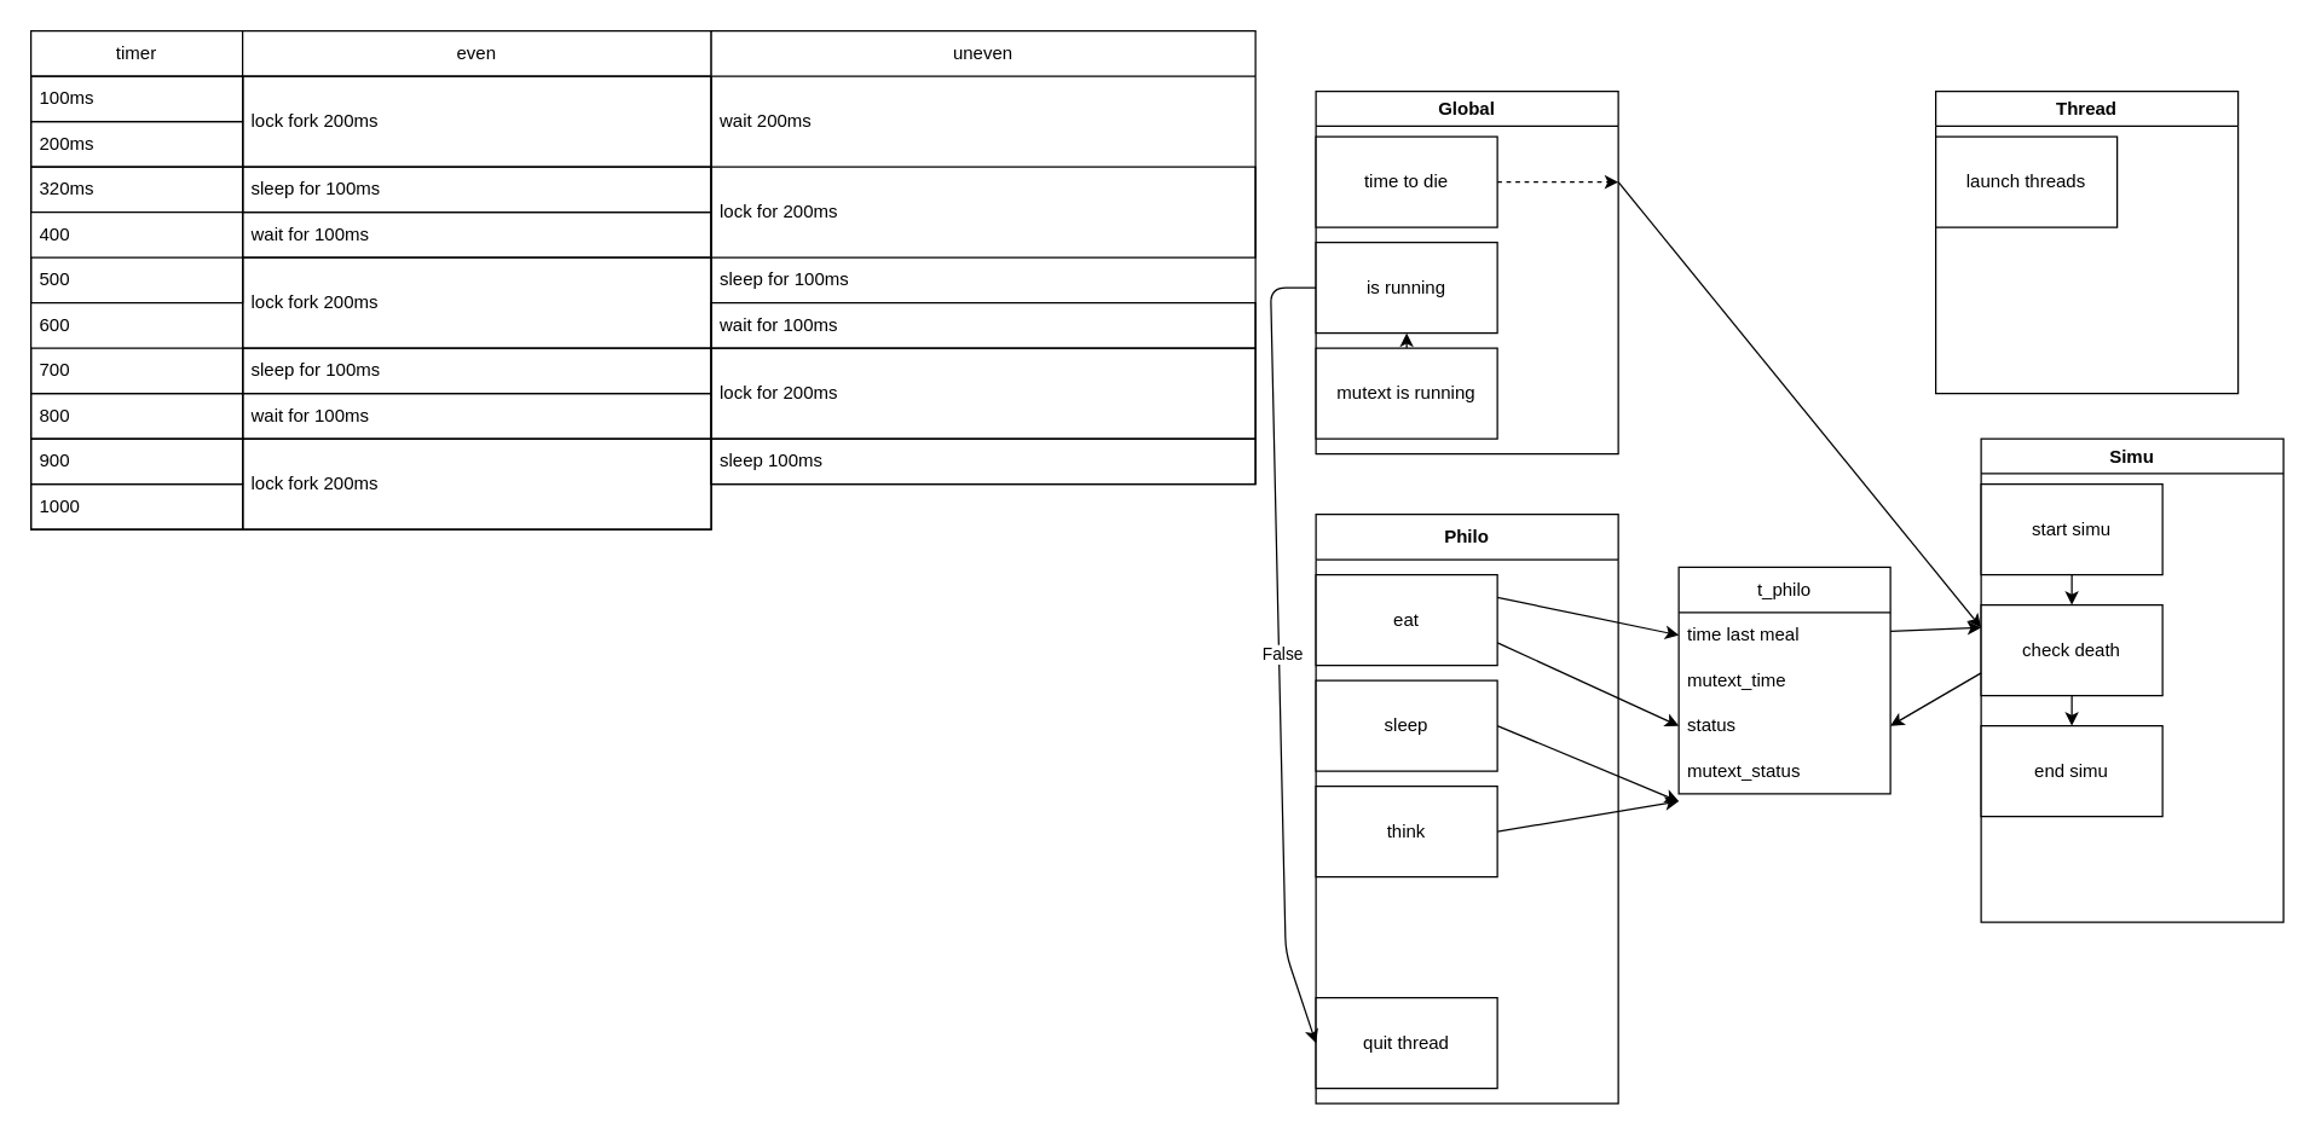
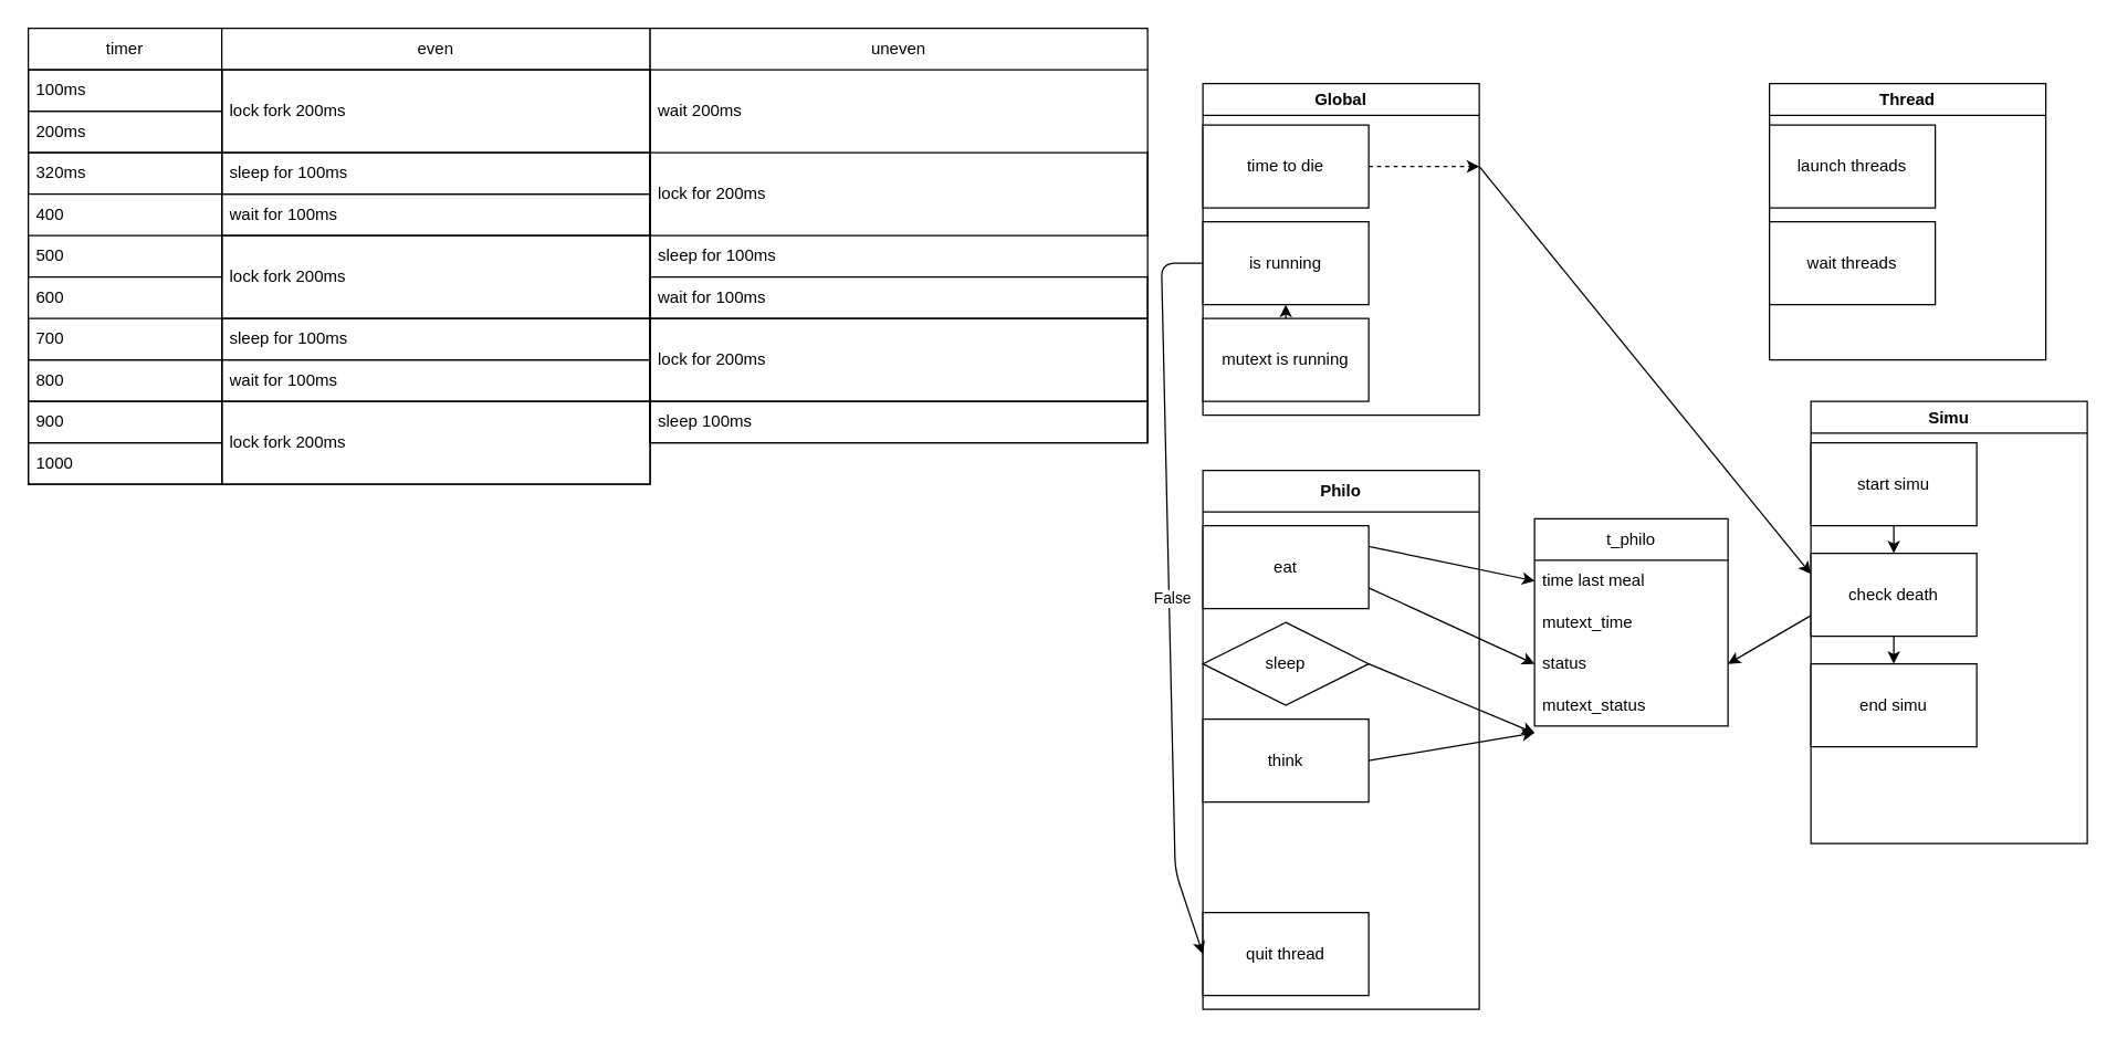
  <mxCell id="0" />
  <mxCell id="1" parent="0" />
  <mxCell id="2" style="edgeStyle=none;html=1;exitX=1;exitY=0.25;exitDx=0;exitDy=0;entryX=0;entryY=0.25;entryDx=0;entryDy=0;" parent="1" source="3" target="11" edge="1"><mxGeometry relative="1" as="geometry" /></mxCell>
  <mxCell id="3" value="Global" style="swimlane;whiteSpace=wrap;html=1;" parent="1" vertex="1"><mxGeometry x="870" y="60" width="200" height="240" as="geometry" /></mxCell>
  <mxCell id="4" style="edgeStyle=none;html=1;entryX=1;entryY=0.25;entryDx=0;entryDy=0;dashed=1;" parent="3" source="5" target="3" edge="1"><mxGeometry relative="1" as="geometry"><mxPoint x="200" y="60" as="targetPoint" /></mxGeometry></mxCell>
  <mxCell id="5" value="time to die" style="rounded=0;whiteSpace=wrap;html=1;" parent="3" vertex="1"><mxGeometry y="30" width="120" height="60" as="geometry" /></mxCell>
  <mxCell id="6" value="is running" style="rounded=0;whiteSpace=wrap;html=1;" parent="3" vertex="1"><mxGeometry y="100" width="120" height="60" as="geometry" /></mxCell>
  <mxCell id="7" style="edgeStyle=none;html=1;exitX=0.5;exitY=0;exitDx=0;exitDy=0;entryX=0.5;entryY=1;entryDx=0;entryDy=0;" parent="3" source="8" target="6" edge="1"><mxGeometry relative="1" as="geometry" /></mxCell>
  <mxCell id="8" value="mutext is running" style="rounded=0;whiteSpace=wrap;html=1;" parent="3" vertex="1"><mxGeometry y="170" width="120" height="60" as="geometry" /></mxCell>
  <mxCell id="9" value="Simu" style="swimlane;whiteSpace=wrap;html=1;" parent="1" vertex="1"><mxGeometry x="1310" y="290" width="200" height="320" as="geometry" /></mxCell>
  <mxCell id="10" value="start simu" style="rounded=0;whiteSpace=wrap;html=1;" parent="9" vertex="1"><mxGeometry y="30" width="120" height="60" as="geometry" /></mxCell>
  <mxCell id="11" value="check death" style="rounded=0;whiteSpace=wrap;html=1;" parent="9" vertex="1"><mxGeometry y="110" width="120" height="60" as="geometry" /></mxCell>
  <mxCell id="12" value="" style="edgeStyle=none;html=1;" parent="9" source="10" target="11" edge="1"><mxGeometry relative="1" as="geometry" /></mxCell>
  <mxCell id="13" value="end simu" style="rounded=0;whiteSpace=wrap;html=1;" parent="9" vertex="1"><mxGeometry y="190" width="120" height="60" as="geometry" /></mxCell>
  <mxCell id="14" value="" style="edgeStyle=none;html=1;" parent="9" source="11" target="13" edge="1"><mxGeometry relative="1" as="geometry" /></mxCell>
  <mxCell id="15" value="Thread" style="swimlane;whiteSpace=wrap;html=1;" parent="1" vertex="1"><mxGeometry x="1280" y="60" width="200" height="200" as="geometry" /></mxCell>
  <mxCell id="16" value="launch threads" style="rounded=0;whiteSpace=wrap;html=1;" parent="15" vertex="1"><mxGeometry y="30" width="120" height="60" as="geometry" /></mxCell>
+ <mxCell id="17" value="wait threads" style="rounded=0;whiteSpace=wrap;html=1;" parent="15" vertex="1"><mxGeometry y="100" width="120" height="60" as="geometry" /></mxCell>
  <mxCell id="18" value="Philo" style="swimlane;whiteSpace=wrap;html=1;startSize=30;" parent="1" vertex="1"><mxGeometry x="870" y="340" width="200" height="390" as="geometry" /></mxCell>
  <mxCell id="19" value="eat" style="rounded=0;whiteSpace=wrap;html=1;" parent="18" vertex="1"><mxGeometry y="40" width="120" height="60" as="geometry" /></mxCell>
  <mxCell id="20" style="edgeStyle=none;html=1;exitX=1;exitY=0.5;exitDx=0;exitDy=0;" parent="18" source="21" edge="1"><mxGeometry relative="1" as="geometry"><mxPoint x="240" y="190" as="targetPoint" /></mxGeometry></mxCell>
- <mxCell id="21" value="sleep" style="rounded=0;whiteSpace=wrap;html=1;" parent="18" vertex="1"><mxGeometry y="110" width="120" height="60" as="geometry" /></mxCell>
+ <mxCell id="21" value="sleep" style="rhombus;whiteSpace=wrap;html=1;" parent="18" vertex="1"><mxGeometry y="110" width="120" height="60" as="geometry" /></mxCell>
  <mxCell id="22" style="edgeStyle=none;html=1;exitX=1;exitY=0.5;exitDx=0;exitDy=0;" parent="18" source="23" edge="1"><mxGeometry relative="1" as="geometry"><mxPoint x="240" y="190" as="targetPoint" /></mxGeometry></mxCell>
  <mxCell id="23" value="think" style="rounded=0;whiteSpace=wrap;html=1;" parent="18" vertex="1"><mxGeometry y="180" width="120" height="60" as="geometry" /></mxCell>
  <mxCell id="24" value="quit thread" style="whiteSpace=wrap;html=1;rounded=0;" parent="18" vertex="1"><mxGeometry y="320" width="120" height="60" as="geometry" /></mxCell>
  <mxCell id="25" value="t_philo" style="swimlane;fontStyle=0;childLayout=stackLayout;horizontal=1;startSize=30;horizontalStack=0;resizeParent=1;resizeParentMax=0;resizeLast=0;collapsible=1;marginBottom=0;whiteSpace=wrap;html=1;" parent="1" vertex="1"><mxGeometry x="1110" y="375" width="140" height="150" as="geometry" /></mxCell>
  <mxCell id="26" value="time last meal" style="text;strokeColor=none;fillColor=none;align=left;verticalAlign=middle;spacingLeft=4;spacingRight=4;overflow=hidden;points=[[0,0.5],[1,0.5]];portConstraint=eastwest;rotatable=0;whiteSpace=wrap;html=1;" parent="25" vertex="1"><mxGeometry y="30" width="140" height="30" as="geometry" /></mxCell>
  <mxCell id="27" value="mutext_time" style="text;strokeColor=none;fillColor=none;align=left;verticalAlign=middle;spacingLeft=4;spacingRight=4;overflow=hidden;points=[[0,0.5],[1,0.5]];portConstraint=eastwest;rotatable=0;whiteSpace=wrap;html=1;" parent="25" vertex="1"><mxGeometry y="60" width="140" height="30" as="geometry" /></mxCell>
  <mxCell id="28" value="status" style="text;strokeColor=none;fillColor=none;align=left;verticalAlign=middle;spacingLeft=4;spacingRight=4;overflow=hidden;points=[[0,0.5],[1,0.5]];portConstraint=eastwest;rotatable=0;whiteSpace=wrap;html=1;" parent="25" vertex="1"><mxGeometry y="90" width="140" height="30" as="geometry" /></mxCell>
  <mxCell id="29" value="mutext_status" style="text;strokeColor=none;fillColor=none;align=left;verticalAlign=middle;spacingLeft=4;spacingRight=4;overflow=hidden;points=[[0,0.5],[1,0.5]];portConstraint=eastwest;rotatable=0;whiteSpace=wrap;html=1;" parent="25" vertex="1"><mxGeometry y="120" width="140" height="30" as="geometry" /></mxCell>
  <mxCell id="30" style="edgeStyle=none;html=1;entryX=0;entryY=0.5;entryDx=0;entryDy=0;exitX=1;exitY=0.25;exitDx=0;exitDy=0;" parent="1" source="19" target="26" edge="1"><mxGeometry relative="1" as="geometry" /></mxCell>
  <mxCell id="31" style="edgeStyle=none;html=1;exitX=1;exitY=0.75;exitDx=0;exitDy=0;entryX=0;entryY=0.5;entryDx=0;entryDy=0;" parent="1" source="19" target="28" edge="1"><mxGeometry relative="1" as="geometry" /></mxCell>
- <mxCell id="32" style="edgeStyle=none;html=1;entryX=0;entryY=0.25;entryDx=0;entryDy=0;" parent="1" source="26" target="11" edge="1"><mxGeometry relative="1" as="geometry" /></mxCell>
  <mxCell id="33" style="edgeStyle=none;html=1;exitX=0;exitY=0.75;exitDx=0;exitDy=0;entryX=1;entryY=0.5;entryDx=0;entryDy=0;" parent="1" source="11" target="28" edge="1"><mxGeometry relative="1" as="geometry" /></mxCell>
  <mxCell id="34" style="edgeStyle=none;html=1;exitX=0;exitY=0.5;exitDx=0;exitDy=0;entryX=0;entryY=0.5;entryDx=0;entryDy=0;" parent="1" source="6" target="24" edge="1"><mxGeometry relative="1" as="geometry"><Array as="points"><mxPoint x="840" y="190" /><mxPoint x="850" y="630" /></Array></mxGeometry></mxCell>
  <mxCell id="35" value="False" style="edgeLabel;html=1;align=center;verticalAlign=middle;resizable=0;points=[];" parent="34" vertex="1" connectable="0"><mxGeometry x="0.024" y="2" relative="1" as="geometry"><mxPoint as="offset" /></mxGeometry></mxCell>
  <mxCell id="36" value="timer" style="swimlane;fontStyle=0;childLayout=stackLayout;horizontal=1;startSize=30;horizontalStack=0;resizeParent=1;resizeParentMax=0;resizeLast=0;collapsible=1;marginBottom=0;whiteSpace=wrap;html=1;" vertex="1" parent="1"><mxGeometry x="20" width="140" height="330" as="geometry" y="20" /></mxCell>
  <mxCell id="37" value="100ms" style="text;strokeColor=default;fillColor=none;align=left;verticalAlign=middle;spacingLeft=4;spacingRight=4;overflow=hidden;points=[[0,0.5],[1,0.5]];portConstraint=eastwest;rotatable=0;whiteSpace=wrap;html=1;" vertex="1" parent="36"><mxGeometry y="30" width="140" height="30" as="geometry" /></mxCell>
  <mxCell id="38" value="200ms" style="text;strokeColor=default;fillColor=none;align=left;verticalAlign=middle;spacingLeft=4;spacingRight=4;overflow=hidden;points=[[0,0.5],[1,0.5]];portConstraint=eastwest;rotatable=0;whiteSpace=wrap;html=1;" vertex="1" parent="36"><mxGeometry y="60" width="140" height="30" as="geometry" /></mxCell>
  <mxCell id="39" value="320ms" style="text;strokeColor=default;fillColor=none;align=left;verticalAlign=middle;spacingLeft=4;spacingRight=4;overflow=hidden;points=[[0,0.5],[1,0.5]];portConstraint=eastwest;rotatable=0;whiteSpace=wrap;html=1;" vertex="1" parent="36"><mxGeometry y="90" width="140" height="30" as="geometry" /></mxCell>
  <mxCell id="40" value="400" style="text;strokeColor=none;fillColor=none;align=left;verticalAlign=middle;spacingLeft=4;spacingRight=4;overflow=hidden;points=[[0,0.5],[1,0.5]];portConstraint=eastwest;rotatable=0;whiteSpace=wrap;html=1;" vertex="1" parent="36"><mxGeometry y="120" width="140" height="30" as="geometry" /></mxCell>
  <mxCell id="41" value="500" style="text;strokeColor=default;fillColor=none;align=left;verticalAlign=middle;spacingLeft=4;spacingRight=4;overflow=hidden;points=[[0,0.5],[1,0.5]];portConstraint=eastwest;rotatable=0;whiteSpace=wrap;html=1;" vertex="1" parent="36"><mxGeometry y="150" width="140" height="30" as="geometry" /></mxCell>
  <mxCell id="42" value="600" style="text;strokeColor=none;fillColor=none;align=left;verticalAlign=middle;spacingLeft=4;spacingRight=4;overflow=hidden;points=[[0,0.5],[1,0.5]];portConstraint=eastwest;rotatable=0;whiteSpace=wrap;html=1;" vertex="1" parent="36"><mxGeometry y="180" width="140" height="30" as="geometry" /></mxCell>
  <mxCell id="43" value="700" style="text;strokeColor=default;fillColor=none;align=left;verticalAlign=middle;spacingLeft=4;spacingRight=4;overflow=hidden;points=[[0,0.5],[1,0.5]];portConstraint=eastwest;rotatable=0;whiteSpace=wrap;html=1;" vertex="1" parent="36"><mxGeometry y="210" width="140" height="30" as="geometry" /></mxCell>
  <mxCell id="44" value="800" style="text;strokeColor=default;fillColor=none;align=left;verticalAlign=middle;spacingLeft=4;spacingRight=4;overflow=hidden;points=[[0,0.5],[1,0.5]];portConstraint=eastwest;rotatable=0;whiteSpace=wrap;html=1;" vertex="1" parent="36"><mxGeometry y="240" width="140" height="30" as="geometry" /></mxCell>
  <mxCell id="45" value="900" style="text;strokeColor=default;fillColor=none;align=left;verticalAlign=middle;spacingLeft=4;spacingRight=4;overflow=hidden;points=[[0,0.5],[1,0.5]];portConstraint=eastwest;rotatable=0;whiteSpace=wrap;html=1;" vertex="1" parent="36"><mxGeometry y="270" width="140" height="30" as="geometry" /></mxCell>
  <mxCell id="46" value="1000" style="text;strokeColor=default;fillColor=none;align=left;verticalAlign=middle;spacingLeft=4;spacingRight=4;overflow=hidden;points=[[0,0.5],[1,0.5]];portConstraint=eastwest;rotatable=0;whiteSpace=wrap;html=1;" vertex="1" parent="36"><mxGeometry y="300" width="140" height="30" as="geometry" /></mxCell>
  <mxCell id="47" value="even" style="swimlane;fontStyle=0;childLayout=stackLayout;horizontal=1;startSize=30;horizontalStack=0;resizeParent=1;resizeParentMax=0;resizeLast=0;collapsible=1;marginBottom=0;whiteSpace=wrap;html=1;" vertex="1" parent="1"><mxGeometry x="160" width="310" height="330" as="geometry" y="20" /></mxCell>
  <mxCell id="48" value="lock fork 200ms" style="text;strokeColor=default;fillColor=none;align=left;verticalAlign=middle;spacingLeft=4;spacingRight=4;overflow=hidden;points=[[0,0.5],[1,0.5]];portConstraint=eastwest;rotatable=0;whiteSpace=wrap;html=1;shadow=0;rounded=0;glass=0;" vertex="1" parent="47"><mxGeometry y="30" width="310" height="60" as="geometry" /></mxCell>
  <mxCell id="49" value="sleep for 100ms" style="text;strokeColor=default;fillColor=none;align=left;verticalAlign=middle;spacingLeft=4;spacingRight=4;overflow=hidden;points=[[0,0.5],[1,0.5]];portConstraint=eastwest;rotatable=0;whiteSpace=wrap;html=1;shadow=0;rounded=0;glass=0;" vertex="1" parent="47"><mxGeometry y="90" width="310" height="30" as="geometry" /></mxCell>
  <mxCell id="50" value="wait for 100ms" style="text;strokeColor=default;fillColor=none;align=left;verticalAlign=middle;spacingLeft=4;spacingRight=4;overflow=hidden;points=[[0,0.5],[1,0.5]];portConstraint=eastwest;rotatable=0;whiteSpace=wrap;html=1;shadow=0;rounded=0;glass=0;" vertex="1" parent="47"><mxGeometry y="120" width="310" height="30" as="geometry" /></mxCell>
  <mxCell id="51" value="lock fork 200ms" style="text;strokeColor=default;fillColor=none;align=left;verticalAlign=middle;spacingLeft=4;spacingRight=4;overflow=hidden;points=[[0,0.5],[1,0.5]];portConstraint=eastwest;rotatable=0;whiteSpace=wrap;html=1;shadow=0;rounded=0;glass=0;" vertex="1" parent="47"><mxGeometry y="150" width="310" height="60" as="geometry" /></mxCell>
  <mxCell id="52" value="sleep for 100ms" style="text;strokeColor=default;fillColor=none;align=left;verticalAlign=middle;spacingLeft=4;spacingRight=4;overflow=hidden;points=[[0,0.5],[1,0.5]];portConstraint=eastwest;rotatable=0;whiteSpace=wrap;html=1;shadow=0;rounded=0;glass=0;" vertex="1" parent="47"><mxGeometry y="210" width="310" height="30" as="geometry" /></mxCell>
  <mxCell id="53" value="wait for 100ms" style="text;strokeColor=default;fillColor=none;align=left;verticalAlign=middle;spacingLeft=4;spacingRight=4;overflow=hidden;points=[[0,0.5],[1,0.5]];portConstraint=eastwest;rotatable=0;whiteSpace=wrap;html=1;shadow=0;rounded=0;glass=0;" vertex="1" parent="47"><mxGeometry y="240" width="310" height="30" as="geometry" /></mxCell>
  <mxCell id="54" value="lock fork 200ms" style="text;strokeColor=default;fillColor=none;align=left;verticalAlign=middle;spacingLeft=4;spacingRight=4;overflow=hidden;points=[[0,0.5],[1,0.5]];portConstraint=eastwest;rotatable=0;whiteSpace=wrap;html=1;shadow=0;rounded=0;glass=0;" vertex="1" parent="47"><mxGeometry y="270" width="310" height="60" as="geometry" /></mxCell>
  <mxCell id="55" value="uneven" style="swimlane;fontStyle=0;childLayout=stackLayout;horizontal=1;startSize=30;horizontalStack=0;resizeParent=1;resizeParentMax=0;resizeLast=0;collapsible=1;marginBottom=0;whiteSpace=wrap;html=1;" vertex="1" parent="1"><mxGeometry x="470" width="360" height="300" as="geometry" y="20" /></mxCell>
  <mxCell id="56" value="wait 200ms" style="text;strokeColor=none;fillColor=none;align=left;verticalAlign=middle;spacingLeft=4;spacingRight=4;overflow=hidden;points=[[0,0.5],[1,0.5]];portConstraint=eastwest;rotatable=0;whiteSpace=wrap;html=1;" vertex="1" parent="55"><mxGeometry y="30" width="360" height="60" as="geometry" /></mxCell>
  <mxCell id="57" value="lock for 200ms" style="text;strokeColor=default;fillColor=none;align=left;verticalAlign=middle;spacingLeft=4;spacingRight=4;overflow=hidden;points=[[0,0.5],[1,0.5]];portConstraint=eastwest;rotatable=0;whiteSpace=wrap;html=1;" vertex="1" parent="55"><mxGeometry y="90" width="360" height="60" as="geometry" /></mxCell>
  <mxCell id="58" value="sleep for 100ms" style="text;strokeColor=none;fillColor=none;align=left;verticalAlign=middle;spacingLeft=4;spacingRight=4;overflow=hidden;points=[[0,0.5],[1,0.5]];portConstraint=eastwest;rotatable=0;whiteSpace=wrap;html=1;" vertex="1" parent="55"><mxGeometry y="150" width="360" height="30" as="geometry" /></mxCell>
  <mxCell id="59" value="wait for 100ms" style="text;strokeColor=default;fillColor=none;align=left;verticalAlign=middle;spacingLeft=4;spacingRight=4;overflow=hidden;points=[[0,0.5],[1,0.5]];portConstraint=eastwest;rotatable=0;whiteSpace=wrap;html=1;" vertex="1" parent="55"><mxGeometry y="180" width="360" height="30" as="geometry" /></mxCell>
  <mxCell id="60" value="lock for 200ms" style="text;strokeColor=default;fillColor=none;align=left;verticalAlign=middle;spacingLeft=4;spacingRight=4;overflow=hidden;points=[[0,0.5],[1,0.5]];portConstraint=eastwest;rotatable=0;whiteSpace=wrap;html=1;" vertex="1" parent="55"><mxGeometry y="210" width="360" height="60" as="geometry" /></mxCell>
  <mxCell id="61" value="sleep 100ms" style="text;strokeColor=default;fillColor=none;align=left;verticalAlign=middle;spacingLeft=4;spacingRight=4;overflow=hidden;points=[[0,0.5],[1,0.5]];portConstraint=eastwest;rotatable=0;whiteSpace=wrap;html=1;" vertex="1" parent="55"><mxGeometry y="270" width="360" height="30" as="geometry" /></mxCell>
